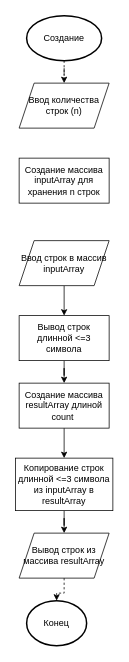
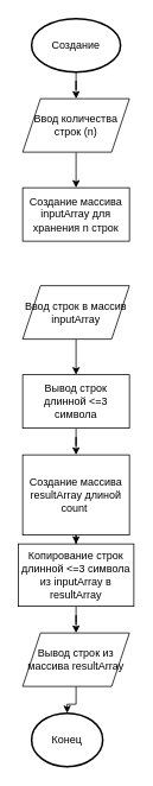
  <mxCell id="0" />
  <mxCell id="1" parent="0" />
- <mxCell id="2" style="edgeStyle=orthogonalEdgeStyle;rounded=0;orthogonalLoop=1;jettySize=auto;html=1;dashed=1;" edge="1" parent="1" source="3" target="5"><mxGeometry relative="1" as="geometry" /></mxCell>
+ <mxCell id="2" style="edgeStyle=orthogonalEdgeStyle;rounded=0;orthogonalLoop=1;jettySize=auto;html=1;" edge="1" parent="1" source="3" target="5"><mxGeometry relative="1" as="geometry" /></mxCell>
  <mxCell id="3" value="Создание" style="strokeWidth=2;html=1;shape=mxgraph.flowchart.start_1;whiteSpace=wrap;" vertex="1" parent="1"><mxGeometry x="35" y="20" width="100" height="60" as="geometry" /></mxCell>
+ <mxCell id="4" style="edgeStyle=orthogonalEdgeStyle;rounded=0;orthogonalLoop=1;jettySize=auto;html=1;entryX=0.5;entryY=0;entryDx=0;entryDy=0;" edge="1" parent="1" source="5" target="6"><mxGeometry relative="1" as="geometry" /></mxCell>
  <mxCell id="5" value="Ввод количества строк (n)" style="shape=parallelogram;perimeter=parallelogramPerimeter;whiteSpace=wrap;html=1;fixedSize=1;" vertex="1" parent="1"><mxGeometry x="25" y="110" width="120" height="60" as="geometry" /></mxCell>
  <mxCell id="6" value="Создание массива inputArray для хранения n строк" style="rounded=0;whiteSpace=wrap;html=1;" vertex="1" parent="1"><mxGeometry x="25" y="210" width="120" height="60" as="geometry" /></mxCell>
  <mxCell id="7" style="edgeStyle=orthogonalEdgeStyle;rounded=0;orthogonalLoop=1;jettySize=auto;html=1;" edge="1" parent="1" source="8" target="10"><mxGeometry relative="1" as="geometry" /></mxCell>
  <mxCell id="8" value="Ввод строк в массив inputArray" style="shape=parallelogram;perimeter=parallelogramPerimeter;whiteSpace=wrap;html=1;fixedSize=1;" vertex="1" parent="1"><mxGeometry x="25" y="320" width="120" height="60" as="geometry" /></mxCell>
  <mxCell id="9" style="edgeStyle=orthogonalEdgeStyle;rounded=0;orthogonalLoop=1;jettySize=auto;html=1;" edge="1" parent="1" source="10" target="12"><mxGeometry relative="1" as="geometry" /></mxCell>
  <mxCell id="10" value="Вывод строк длинной &amp;lt;=3 символа" style="rounded=0;whiteSpace=wrap;html=1;" vertex="1" parent="1"><mxGeometry x="25" y="420" width="120" height="60" as="geometry" /></mxCell>
  <mxCell id="11" style="edgeStyle=orthogonalEdgeStyle;rounded=0;orthogonalLoop=1;jettySize=auto;html=1;entryX=0.5;entryY=0;entryDx=0;entryDy=0;" edge="1" parent="1" source="12" target="14"><mxGeometry relative="1" as="geometry" /></mxCell>
- <mxCell id="12" value="Создание массива resultArray длиной count&amp;nbsp;" style="rounded=0;whiteSpace=wrap;html=1;" vertex="1" parent="1"><mxGeometry x="25" y="510" width="120" height="60" as="geometry" /></mxCell>
+ <mxCell id="12" value="Создание массива resultArray длиной count&amp;nbsp;" style="rounded=0;whiteSpace=wrap;html=1;" vertex="1" parent="1"><mxGeometry x="25" y="510" width="120" height="90" as="geometry" /></mxCell>
  <mxCell id="13" style="edgeStyle=orthogonalEdgeStyle;rounded=0;orthogonalLoop=1;jettySize=auto;html=1;" edge="1" parent="1" source="14" target="15"><mxGeometry relative="1" as="geometry" /></mxCell>
  <mxCell id="14" value="Копирование строк длинной &amp;lt;=3 символа из inputArray в resultArray" style="rounded=0;whiteSpace=wrap;html=1;" vertex="1" parent="1"><mxGeometry x="20" y="610" width="130" height="70" as="geometry" /></mxCell>
  <mxCell id="15" value="Вывод строк из массива resultArray" style="shape=parallelogram;perimeter=parallelogramPerimeter;whiteSpace=wrap;html=1;fixedSize=1;" vertex="1" parent="1"><mxGeometry x="25" y="710" width="120" height="60" as="geometry" /></mxCell>
  <mxCell id="16" value="Конец" style="strokeWidth=2;html=1;shape=mxgraph.flowchart.start_1;whiteSpace=wrap;" vertex="1" parent="1"><mxGeometry x="35" y="800" width="80" height="60" as="geometry" /></mxCell>
- <mxCell id="17" style="edgeStyle=orthogonalEdgeStyle;rounded=0;orthogonalLoop=1;jettySize=auto;html=1;entryX=0.5;entryY=0;entryDx=0;entryDy=0;entryPerimeter=0;dashed=1;" edge="1" parent="1" source="15" target="16"><mxGeometry relative="1" as="geometry" /></mxCell>
+ <mxCell id="17" style="edgeStyle=orthogonalEdgeStyle;rounded=0;orthogonalLoop=1;jettySize=auto;html=1;entryX=0.5;entryY=0;entryDx=0;entryDy=0;entryPerimeter=0;" edge="1" parent="1" source="15" target="16"><mxGeometry relative="1" as="geometry" /></mxCell>
